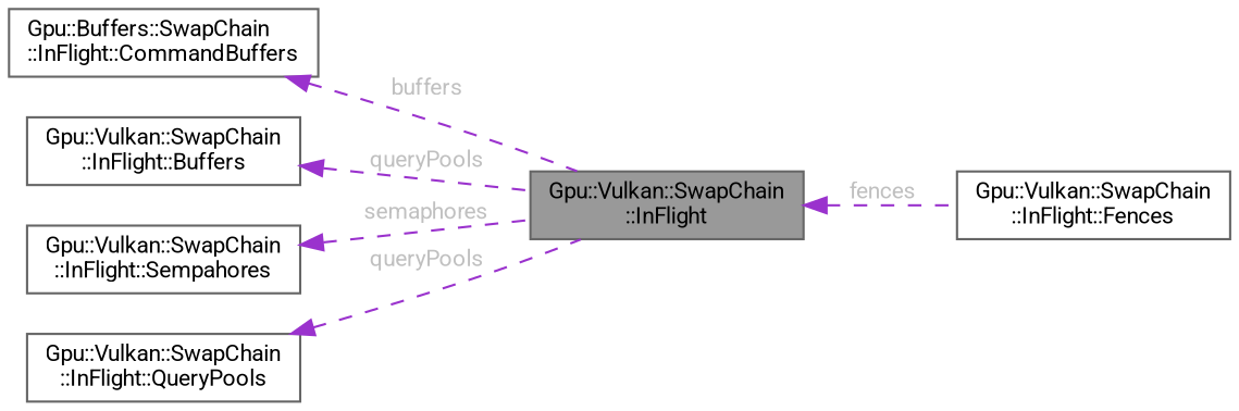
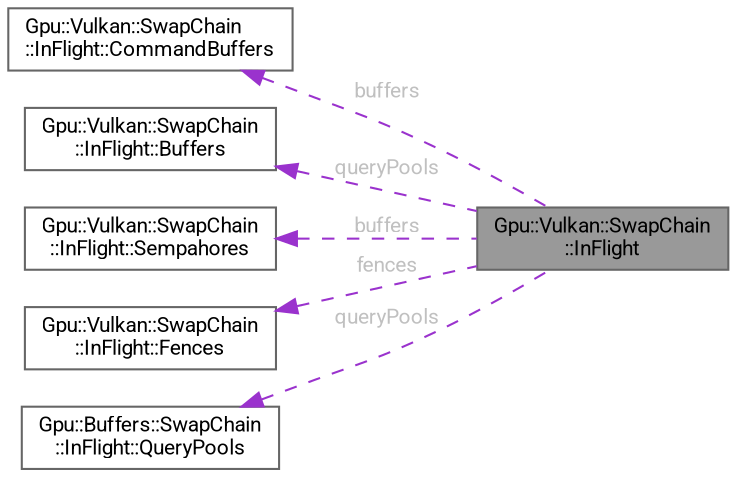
  digraph {
    fontname=Roboto
    rankdir=LR
    node [color=gray40 fillcolor=white fontname=Roboto fontsize=10 shape=box style=filled]
    edge [color=darkorchid3 dir=back fontcolor=grey fontname=Roboto fontsize=10 labelfontname=Helvetica labelfontsize=10 style=dashed]
    n1 [fillcolor=grey60 fontcolor=black height=0.2 label="Gpu::Vulkan::SwapChain\l::InFlight" width=0.4]
-   n2 [height=0.2 label="Gpu::Buffers::SwapChain\l::InFlight::CommandBuffers" width=0.4]
+   n2 [height=0.2 label="Gpu::Vulkan::SwapChain\l::InFlight::CommandBuffers" width=0.4]
    n3 [height=0.2 label="Gpu::Vulkan::SwapChain\l::InFlight::Buffers" width=0.4]
    n4 [height=0.2 label="Gpu::Vulkan::SwapChain\l::InFlight::Sempahores" width=0.4]
    n5 [height=0.2 label="Gpu::Vulkan::SwapChain\l::InFlight::Fences" width=0.4]
-   n6 [height=0.2 label="Gpu::Vulkan::SwapChain\l::InFlight::QueryPools" width=0.4]
+   n6 [height=0.2 label="Gpu::Buffers::SwapChain\l::InFlight::QueryPools" width=0.4]
    n2 -> n1 [label=" buffers"]
    n3 -> n1 [label=" queryPools"]
-   n4 -> n1 [label=" semaphores"]
-   n1 -> n5 [label=" fences"]
+   n4 -> n1 [label=" buffers"]
+   n5 -> n1 [label=" fences"]
    n6 -> n1 [label=" queryPools"]
  }
